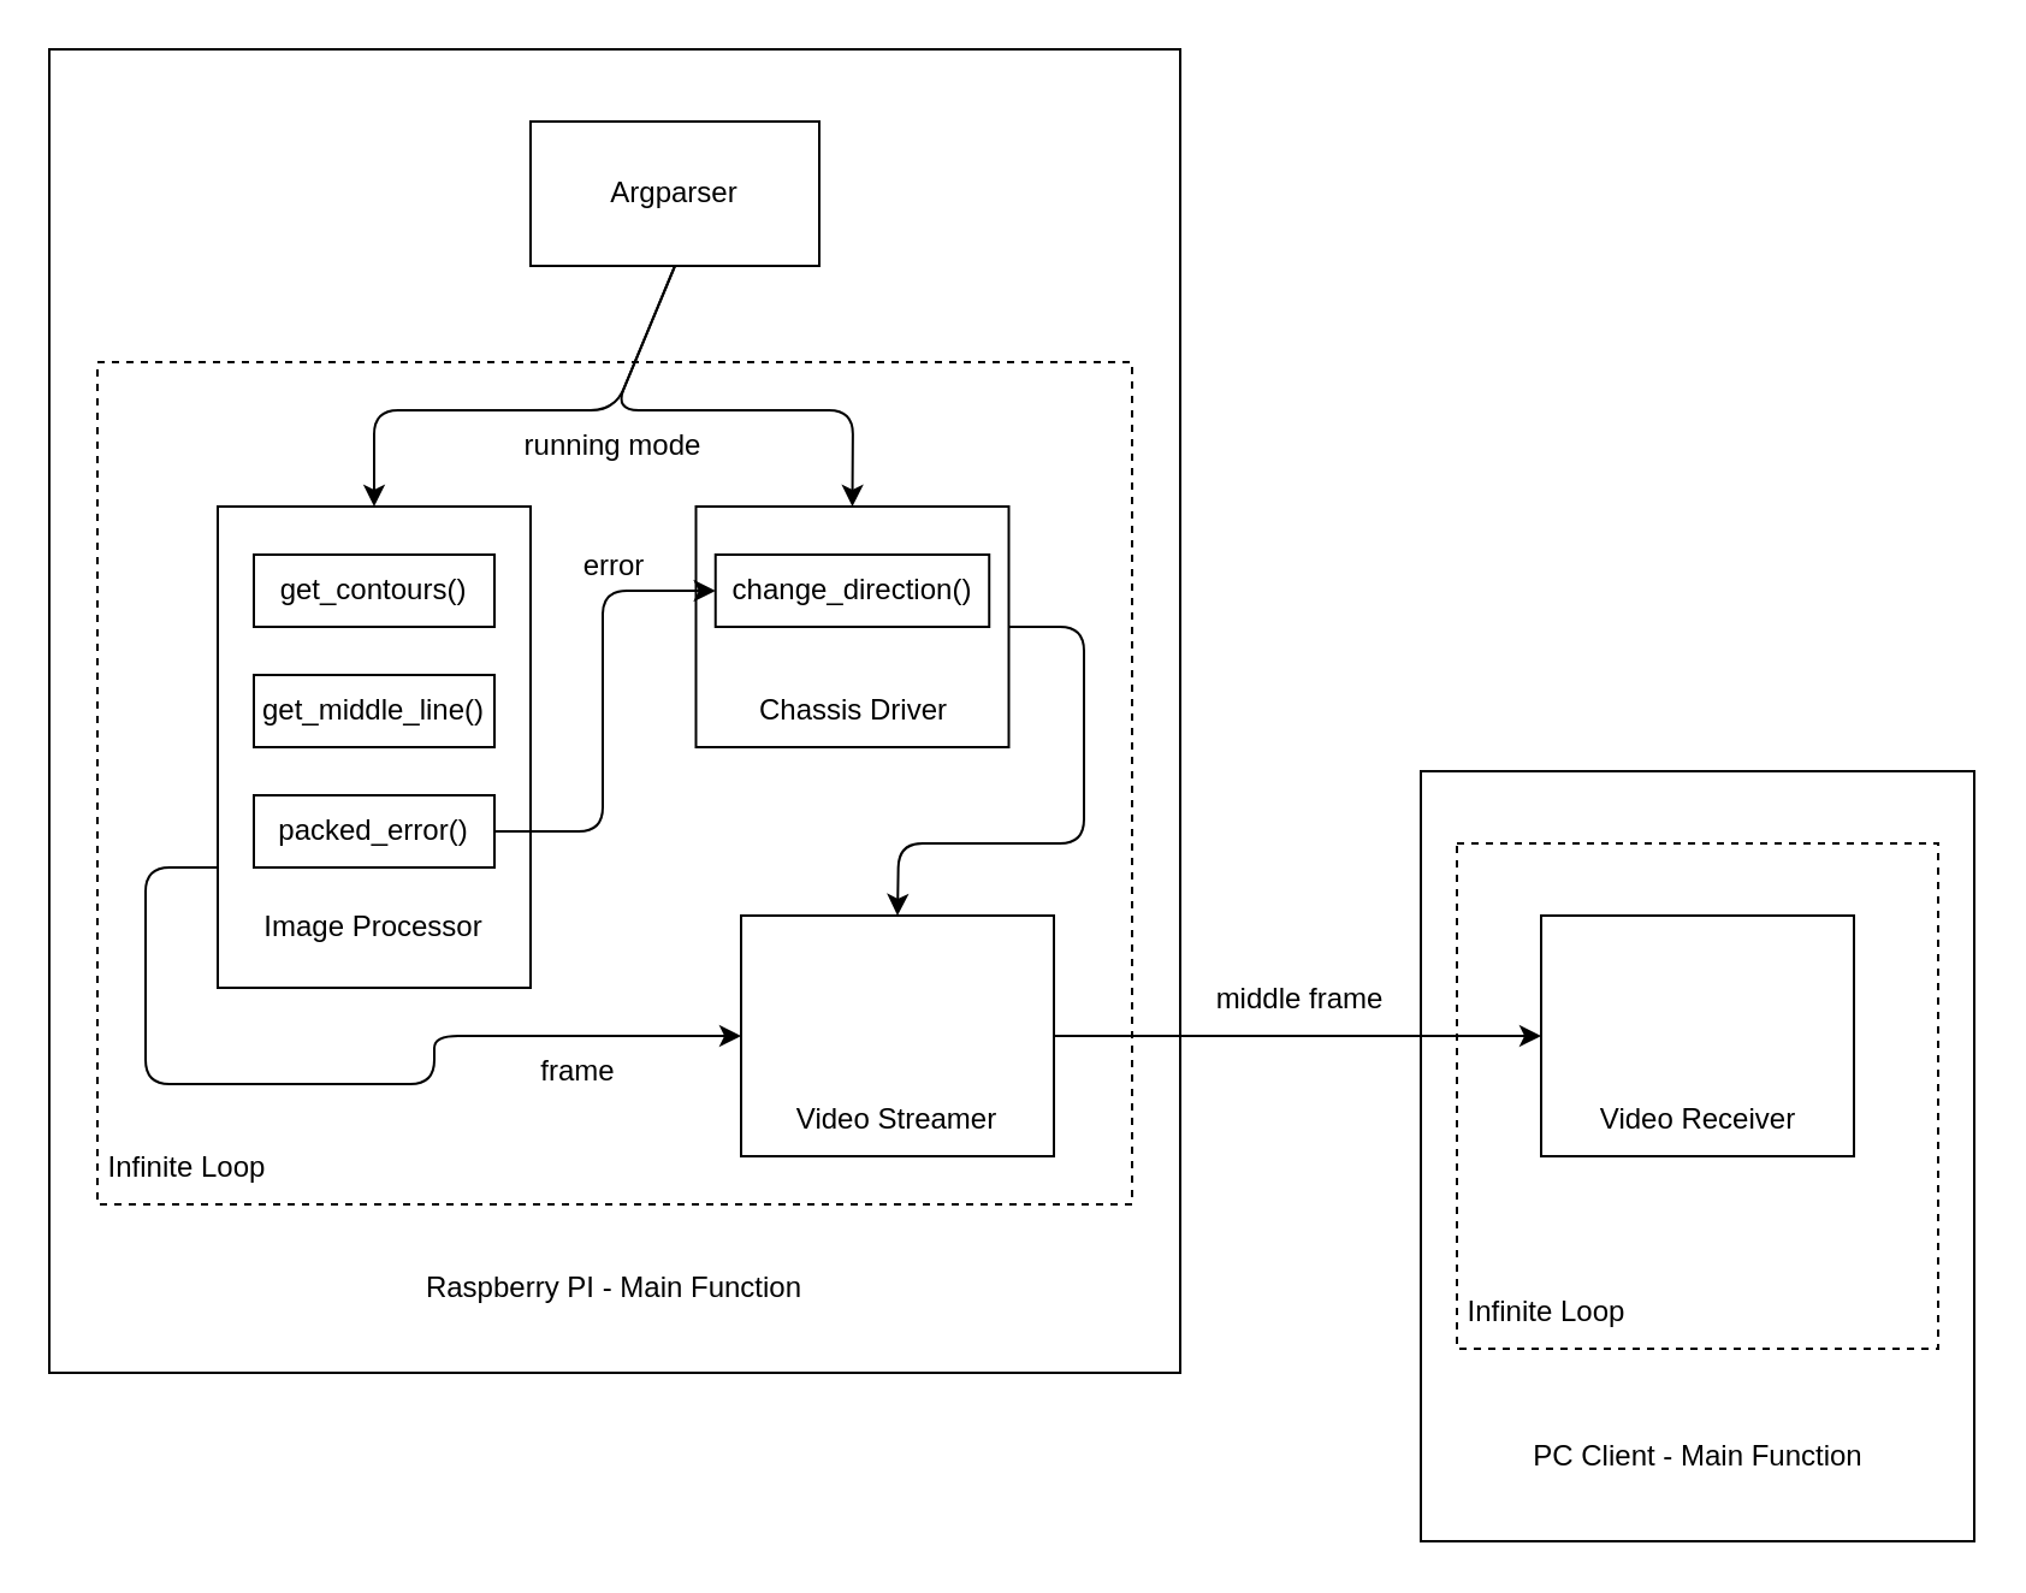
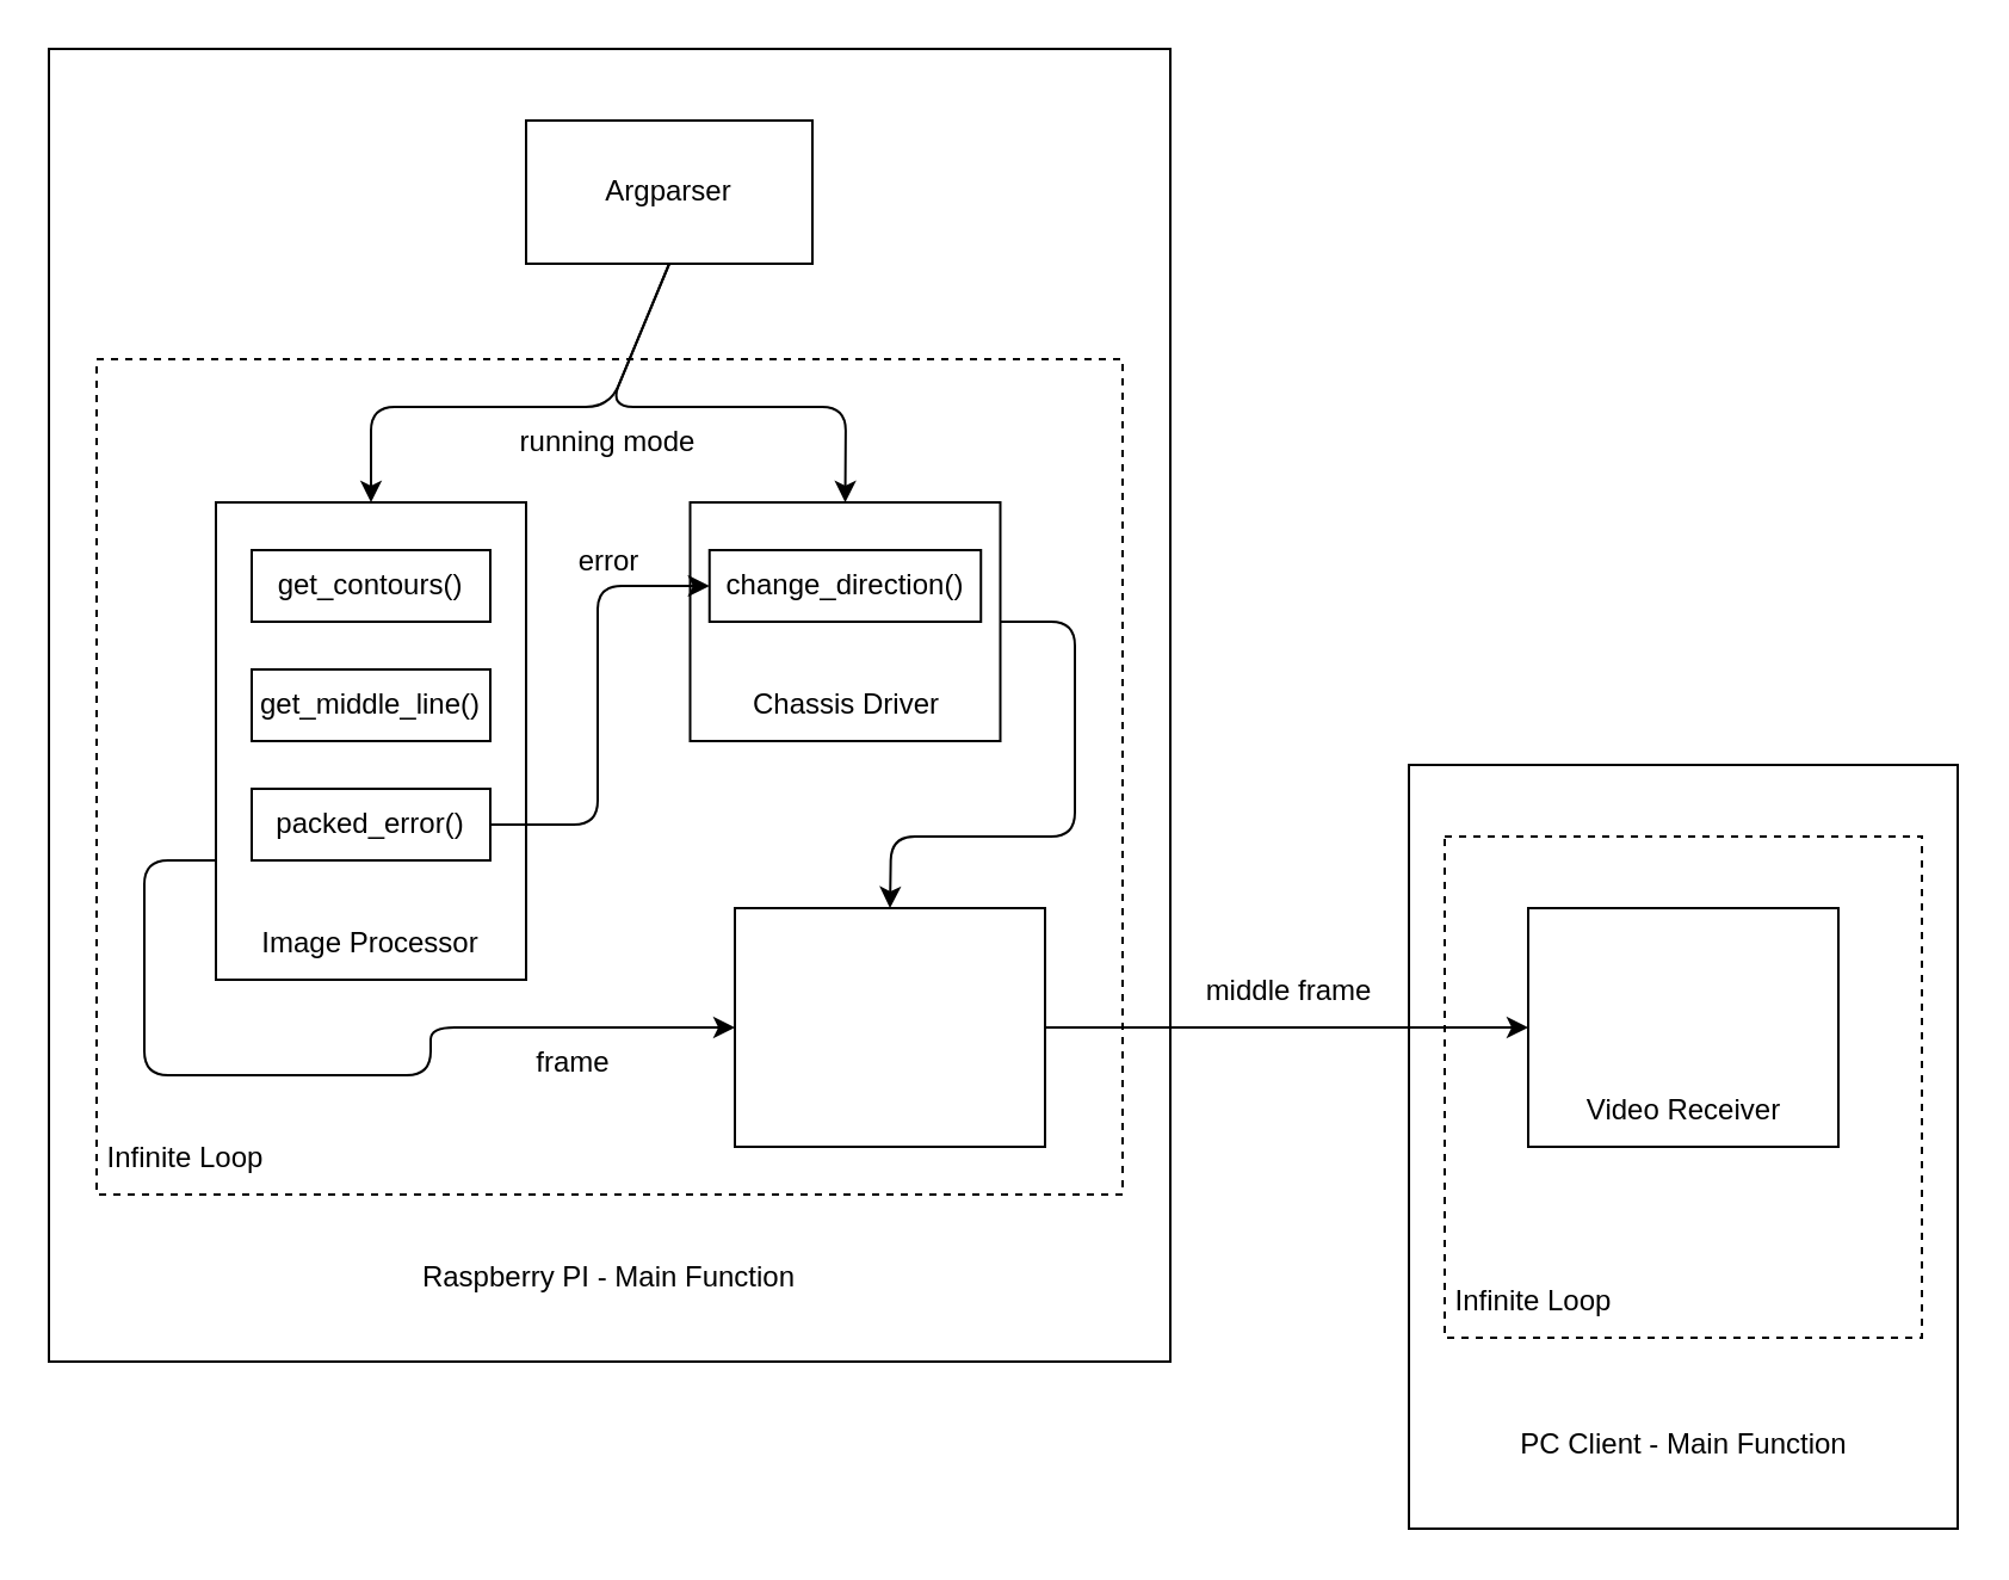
  <mxCell id="0" />
  <mxCell id="1" parent="0" />
  <mxCell id="2" value="" style="whiteSpace=wrap;html=1;" parent="1" vertex="1"><mxGeometry x="20" y="20" width="470" height="550" as="geometry" /></mxCell>
  <mxCell id="3" value="&lt;font style=&quot;font-size: 12px;&quot;&gt;Raspberry PI - Main Function&lt;/font&gt;" style="text;strokeColor=none;align=center;fillColor=none;html=1;verticalAlign=middle;whiteSpace=wrap;rounded=0;" parent="1" vertex="1"><mxGeometry x="105" y="520" width="300" height="30" as="geometry" /></mxCell>
  <mxCell id="4" value="" style="whiteSpace=wrap;html=1;fontSize=12;dashed=1;" parent="1" vertex="1"><mxGeometry x="40" y="150" width="430" height="350" as="geometry" /></mxCell>
  <mxCell id="5" style="edgeStyle=none;html=1;exitX=0.5;exitY=1;exitDx=0;exitDy=0;entryX=0.5;entryY=0;entryDx=0;entryDy=0;fontSize=12;" parent="1" source="7" target="10" edge="1"><mxGeometry relative="1" as="geometry"><Array as="points"><mxPoint x="255" y="170" /><mxPoint x="155" y="170" /></Array></mxGeometry></mxCell>
  <mxCell id="6" style="edgeStyle=none;html=1;exitX=0.5;exitY=1;exitDx=0;exitDy=0;entryX=0.5;entryY=0;entryDx=0;entryDy=0;fontSize=12;" parent="1" source="7" target="13" edge="1"><mxGeometry relative="1" as="geometry"><Array as="points"><mxPoint x="255" y="170" /><mxPoint x="354" y="170" /></Array></mxGeometry></mxCell>
  <mxCell id="7" value="Argparser" style="whiteSpace=wrap;html=1;fontSize=12;" parent="1" vertex="1"><mxGeometry x="220" y="50" width="120" height="60" as="geometry" /></mxCell>
  <mxCell id="8" value="&lt;font style=&quot;font-size: 12px;&quot;&gt;Infinite Loop&lt;/font&gt;" style="text;strokeColor=none;align=center;fillColor=none;html=1;verticalAlign=middle;whiteSpace=wrap;rounded=0;" parent="1" vertex="1"><mxGeometry x="40" y="470" width="75" height="30" as="geometry" /></mxCell>
  <mxCell id="9" style="edgeStyle=none;html=1;exitX=0;exitY=0.75;exitDx=0;exitDy=0;entryX=0;entryY=0.5;entryDx=0;entryDy=0;" edge="1" parent="1" source="10" target="20"><mxGeometry relative="1" as="geometry"><Array as="points"><mxPoint x="60" y="360" /><mxPoint x="60" y="450" /><mxPoint x="180" y="450" /><mxPoint x="180" y="430" /></Array></mxGeometry></mxCell>
  <mxCell id="10" value="" style="whiteSpace=wrap;html=1;fontSize=12;" parent="1" vertex="1"><mxGeometry x="90" y="210" width="130" height="200" as="geometry" /></mxCell>
- <mxCell id="11" value="&lt;font style=&quot;font-size: 12px;&quot;&gt;Image Processor&lt;/font&gt;" style="text;strokeColor=none;align=center;fillColor=none;html=1;verticalAlign=middle;whiteSpace=wrap;rounded=0;" parent="1" vertex="1"><mxGeometry x="100" y="370" width="110" height="30" as="geometry" /></mxCell>
+ <mxCell id="11" value="&lt;font style=&quot;font-size: 12px;&quot;&gt;Image Processor&lt;/font&gt;" style="text;strokeColor=none;align=center;fillColor=none;html=1;verticalAlign=middle;whiteSpace=wrap;rounded=0;" parent="1" vertex="1"><mxGeometry x="100" y="380" width="110" height="30" as="geometry" /></mxCell>
  <mxCell id="12" style="edgeStyle=none;html=1;exitX=1;exitY=0.5;exitDx=0;exitDy=0;entryX=0.5;entryY=0;entryDx=0;entryDy=0;" edge="1" parent="1" source="13" target="20"><mxGeometry relative="1" as="geometry"><Array as="points"><mxPoint x="450" y="260" /><mxPoint x="450" y="350" /><mxPoint x="373" y="350" /></Array></mxGeometry></mxCell>
  <mxCell id="13" value="" style="whiteSpace=wrap;html=1;fontSize=12;" parent="1" vertex="1"><mxGeometry x="288.75" y="210" width="130" height="100" as="geometry" /></mxCell>
  <mxCell id="14" value="&lt;font style=&quot;font-size: 12px;&quot;&gt;Chassis Driver&lt;/font&gt;" style="text;strokeColor=none;align=center;fillColor=none;html=1;verticalAlign=middle;whiteSpace=wrap;rounded=0;" parent="1" vertex="1"><mxGeometry x="307.5" y="280" width="92.5" height="30" as="geometry" /></mxCell>
  <mxCell id="15" value="get_contours()" style="whiteSpace=wrap;html=1;fontSize=12;" parent="1" vertex="1"><mxGeometry x="105" y="230" width="100" height="30" as="geometry" /></mxCell>
  <mxCell id="16" value="get_middle_line()" style="whiteSpace=wrap;html=1;fontSize=12;" parent="1" vertex="1"><mxGeometry x="105" y="280" width="100" height="30" as="geometry" /></mxCell>
  <mxCell id="17" style="edgeStyle=none;html=1;exitX=1;exitY=0.5;exitDx=0;exitDy=0;entryX=0;entryY=0.5;entryDx=0;entryDy=0;fontSize=12;" parent="1" source="18" target="19" edge="1"><mxGeometry relative="1" as="geometry"><Array as="points"><mxPoint x="250" y="345" /><mxPoint x="250" y="245" /></Array></mxGeometry></mxCell>
  <mxCell id="18" value="packed_error()" style="whiteSpace=wrap;html=1;fontSize=12;" parent="1" vertex="1"><mxGeometry x="105" y="330" width="100" height="30" as="geometry" /></mxCell>
  <mxCell id="19" value="change_direction()" style="whiteSpace=wrap;html=1;fontSize=12;" parent="1" vertex="1"><mxGeometry x="296.87" y="230" width="113.75" height="30" as="geometry" /></mxCell>
  <mxCell id="20" value="" style="whiteSpace=wrap;html=1;fontSize=12;" parent="1" vertex="1"><mxGeometry x="307.5" y="380" width="130" height="100" as="geometry" /></mxCell>
- <mxCell id="21" value="&lt;font style=&quot;font-size: 12px;&quot;&gt;Video Streamer&lt;/font&gt;" style="text;strokeColor=none;align=center;fillColor=none;html=1;verticalAlign=middle;whiteSpace=wrap;rounded=0;" parent="1" vertex="1"><mxGeometry x="326.25" y="450" width="92.5" height="30" as="geometry" /></mxCell>
  <mxCell id="22" value="&lt;font style=&quot;font-size: 12px;&quot;&gt;error&lt;/font&gt;" style="text;strokeColor=none;align=center;fillColor=none;html=1;verticalAlign=middle;whiteSpace=wrap;rounded=0;" parent="1" vertex="1"><mxGeometry x="235" y="220" width="40" height="30" as="geometry" /></mxCell>
  <mxCell id="23" value="&lt;font style=&quot;font-size: 12px;&quot;&gt;frame&lt;/font&gt;" style="text;strokeColor=none;align=center;fillColor=none;html=1;verticalAlign=middle;whiteSpace=wrap;rounded=0;" parent="1" vertex="1"><mxGeometry x="220" y="430" width="40" height="30" as="geometry" /></mxCell>
  <mxCell id="24" value="&lt;font style=&quot;font-size: 12px;&quot;&gt;running mode&lt;/font&gt;" style="text;strokeColor=none;align=center;fillColor=none;html=1;verticalAlign=middle;whiteSpace=wrap;rounded=0;" parent="1" vertex="1"><mxGeometry x="204.38" y="170" width="101.25" height="30" as="geometry" /></mxCell>
  <mxCell id="25" value="" style="whiteSpace=wrap;html=1;" parent="1" vertex="1"><mxGeometry x="590" y="320" width="230" height="320" as="geometry" /></mxCell>
  <mxCell id="26" value="&lt;font style=&quot;font-size: 12px;&quot;&gt;PC Client - Main Function&lt;/font&gt;" style="text;strokeColor=none;align=center;fillColor=none;html=1;verticalAlign=middle;whiteSpace=wrap;rounded=0;" parent="1" vertex="1"><mxGeometry x="622.5" y="590" width="165" height="30" as="geometry" /></mxCell>
  <mxCell id="27" value="" style="whiteSpace=wrap;html=1;fontSize=12;dashed=1;" parent="1" vertex="1"><mxGeometry x="605" y="350" width="200" height="210" as="geometry" /></mxCell>
  <mxCell id="28" value="&lt;font style=&quot;font-size: 12px;&quot;&gt;Infinite Loop&lt;/font&gt;" style="text;strokeColor=none;align=center;fillColor=none;html=1;verticalAlign=middle;whiteSpace=wrap;rounded=0;" parent="1" vertex="1"><mxGeometry x="605" y="530" width="75" height="30" as="geometry" /></mxCell>
  <mxCell id="29" value="" style="whiteSpace=wrap;html=1;fontSize=12;" parent="1" vertex="1"><mxGeometry x="640" y="380" width="130" height="100" as="geometry" /></mxCell>
  <mxCell id="30" style="edgeStyle=none;html=1;exitX=1;exitY=0.5;exitDx=0;exitDy=0;entryX=0;entryY=0.5;entryDx=0;entryDy=0;fontSize=12;" parent="1" source="20" target="29" edge="1"><mxGeometry relative="1" as="geometry" /></mxCell>
  <mxCell id="31" value="&lt;font style=&quot;font-size: 12px;&quot;&gt;Video Receiver&lt;/font&gt;" style="text;strokeColor=none;align=center;fillColor=none;html=1;verticalAlign=middle;whiteSpace=wrap;rounded=0;" parent="1" vertex="1"><mxGeometry x="658.75" y="450" width="92.5" height="30" as="geometry" /></mxCell>
  <mxCell id="32" value="&lt;font style=&quot;font-size: 12px;&quot;&gt;middle frame&lt;/font&gt;" style="text;strokeColor=none;align=center;fillColor=none;html=1;verticalAlign=middle;whiteSpace=wrap;rounded=0;" parent="1" vertex="1"><mxGeometry x="500" y="400" width="80" height="30" as="geometry" /></mxCell>
